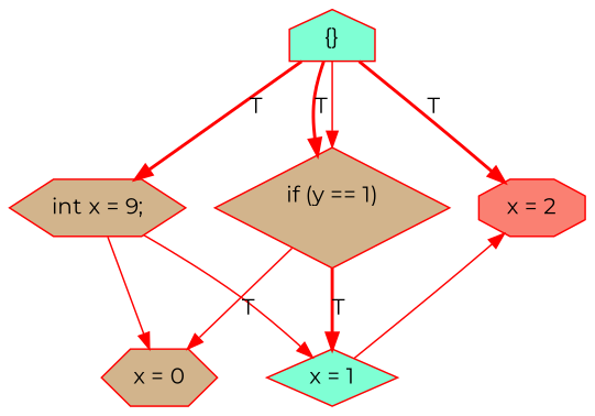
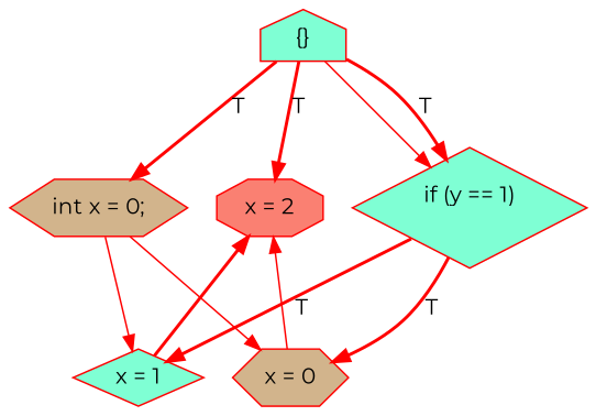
  digraph {
    fontname=Montserrat
    rankdir=TD
    node [color=red fillcolor=aquamarine fontname=Montserrat shape=hexagon style=filled]
    edge [color=red fontname=Montserrat]
-   n1 [fillcolor=tan label="int x = 9;"]
-   n2 [fillcolor=tan label="if (y == 1)\n    " shape=diamond]
+   n1 [fillcolor=tan label="int x = 0;"]
+   n2 [label="if (y == 1)\n    " shape=diamond]
    n3 [fillcolor=salmon label="x = 2" shape=octagon]
    n4 [fillcolor=tan label="x = 0"]
    n5 [label="x = 1" shape=diamond]
    n6 [label="{}" shape=house]
    subgraph sub_1 {
      rank=same
      n1
      n2
      n3
    }
    subgraph sub_2 {
      rank=same
      n4
      n5
    }
    n1 -> n4
    n1 -> n5
-   n2 -> n4 [label=T style=solid]
+   n2 -> n4 [label=T style=bold]
    n2 -> n5 [label=T style=bold]
-   n5 -> n3
+   n4 -> n3
+   n5 -> n3 [style=bold]
    n6 -> n1 [label=T style=bold]
    n6 -> n2 [label=T style=bold]
    n6 -> n2
    n6 -> n3 [label=T style=bold]
  }
